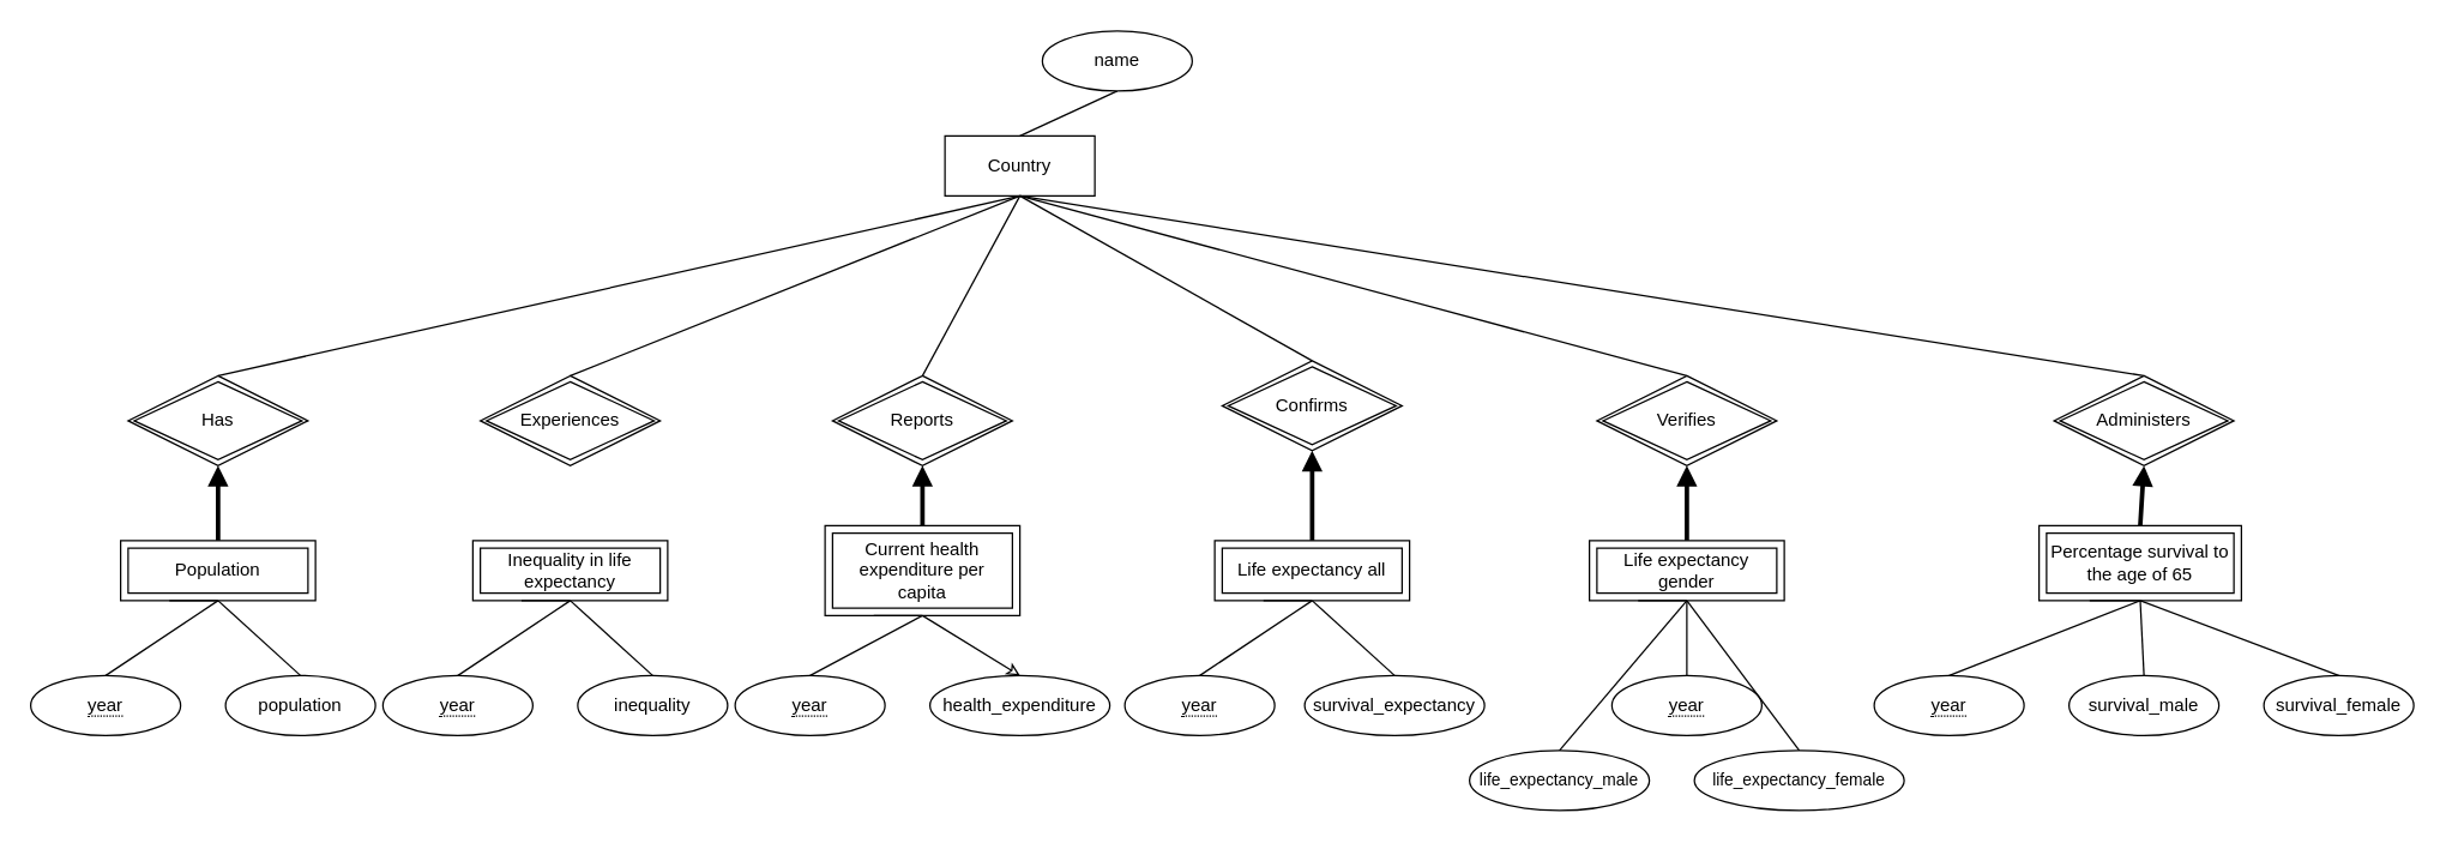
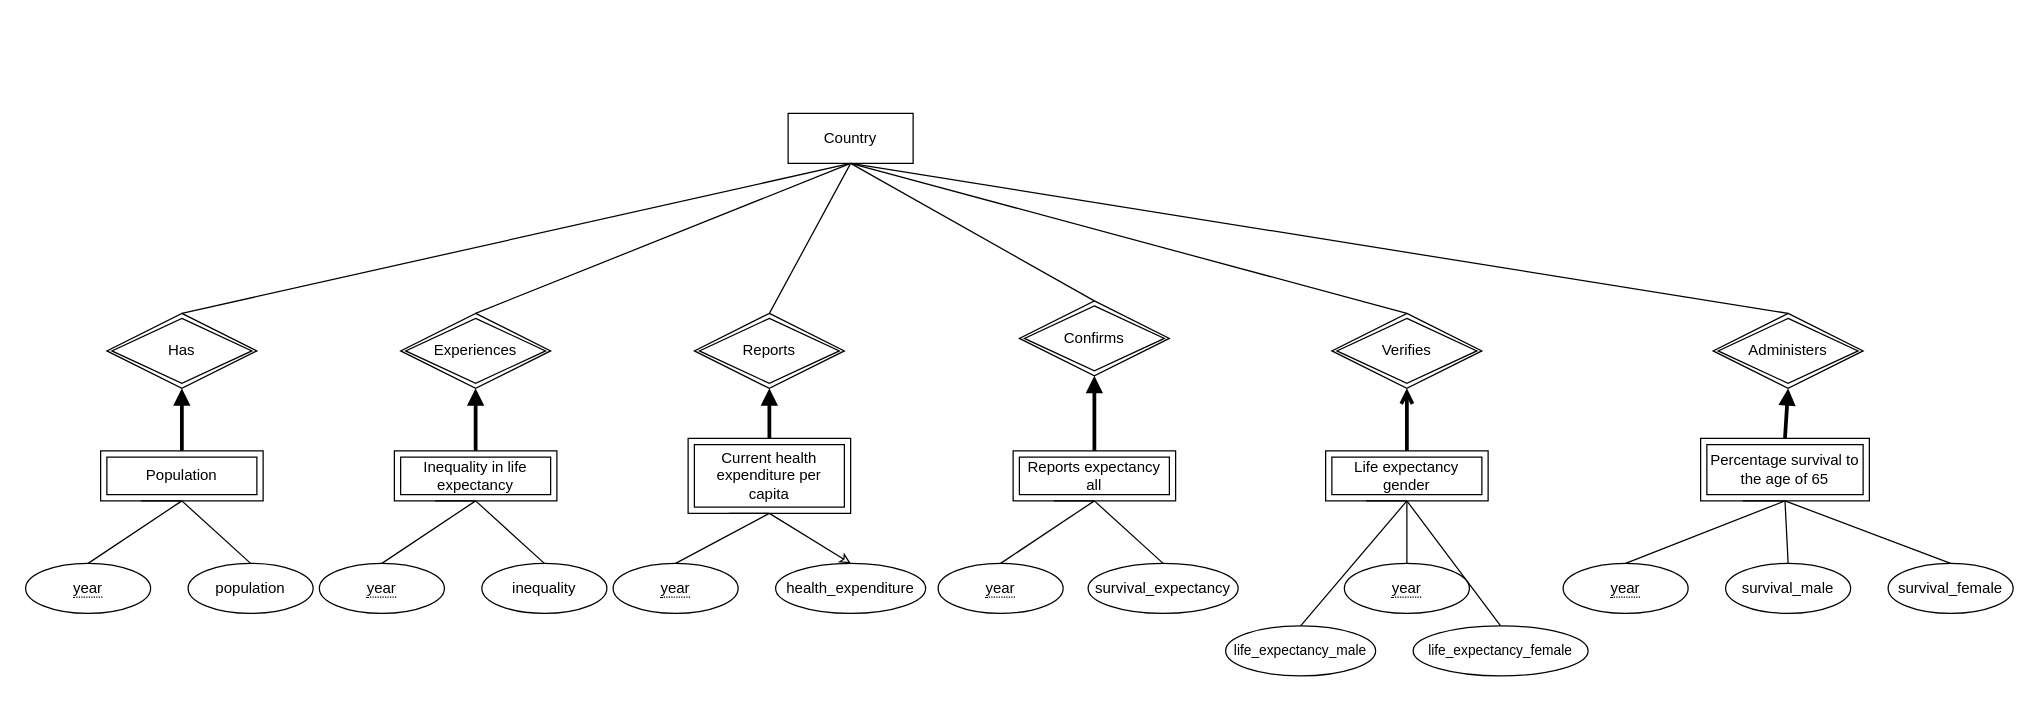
  <mxCell id="0" />
  <mxCell id="1" parent="0" />
- <mxCell id="2" style="rounded=0;orthogonalLoop=1;jettySize=auto;html=1;exitX=0.5;exitY=0;exitDx=0;exitDy=0;entryX=0.5;entryY=1;entryDx=0;entryDy=0;endArrow=none;endFill=0;" parent="1" source="3" target="4" edge="1"><mxGeometry relative="1" as="geometry" /></mxCell>
  <mxCell id="3" value="Country" style="whiteSpace=wrap;html=1;align=center;" parent="1" vertex="1"><mxGeometry x="630" y="90" width="100" height="40" as="geometry" /></mxCell>
- <mxCell id="4" value="name" style="ellipse;whiteSpace=wrap;html=1;align=center;" parent="1" vertex="1"><mxGeometry x="695" y="20" width="100" height="40" as="geometry" /></mxCell>
  <mxCell id="5" style="rounded=0;orthogonalLoop=1;jettySize=auto;html=1;entryX=0.5;entryY=0;entryDx=0;entryDy=0;endArrow=none;endFill=0;exitX=0.5;exitY=1;exitDx=0;exitDy=0;" parent="1" source="8" target="9" edge="1"><mxGeometry relative="1" as="geometry"><mxPoint x="140" y="400" as="sourcePoint" /></mxGeometry></mxCell>
  <mxCell id="6" style="rounded=0;orthogonalLoop=1;jettySize=auto;html=1;exitX=0.5;exitY=1;exitDx=0;exitDy=0;entryX=0.5;entryY=0;entryDx=0;entryDy=0;endArrow=none;endFill=0;" parent="1" source="8" target="10" edge="1"><mxGeometry relative="1" as="geometry" /></mxCell>
  <mxCell id="7" style="edgeStyle=none;rounded=0;orthogonalLoop=1;jettySize=auto;html=1;exitX=0.5;exitY=0;exitDx=0;exitDy=0;entryX=0.5;entryY=1;entryDx=0;entryDy=0;labelBackgroundColor=default;strokeColor=default;fontFamily=Helvetica;fontSize=11;fontColor=default;endArrow=block;endFill=1;fontStyle=0;strokeWidth=3;" parent="1" source="8" target="12" edge="1"><mxGeometry relative="1" as="geometry" /></mxCell>
  <mxCell id="8" value="Population" style="shape=ext;margin=3;double=1;whiteSpace=wrap;html=1;align=center;" parent="1" vertex="1"><mxGeometry x="80" y="360" width="130" height="40" as="geometry" /></mxCell>
  <mxCell id="9" value="&lt;span style=&quot;border-bottom: 1px dotted&quot;&gt;year&lt;br&gt;&lt;/span&gt;" style="ellipse;whiteSpace=wrap;html=1;align=center;" parent="1" vertex="1"><mxGeometry x="20" y="450" width="100" height="40" as="geometry" /></mxCell>
  <mxCell id="10" value="population" style="ellipse;whiteSpace=wrap;html=1;align=center;" parent="1" vertex="1"><mxGeometry x="150" y="450" width="100" height="40" as="geometry" /></mxCell>
  <mxCell id="11" style="edgeStyle=none;shape=connector;rounded=0;orthogonalLoop=1;jettySize=auto;html=1;exitX=0.5;exitY=0;exitDx=0;exitDy=0;entryX=0.5;entryY=1;entryDx=0;entryDy=0;labelBackgroundColor=default;strokeColor=default;fontFamily=Helvetica;fontSize=11;fontColor=default;endArrow=none;endFill=0;" parent="1" source="12" target="3" edge="1"><mxGeometry relative="1" as="geometry" /></mxCell>
  <mxCell id="12" value="Has" style="shape=rhombus;double=1;perimeter=rhombusPerimeter;whiteSpace=wrap;html=1;align=center;" parent="1" vertex="1"><mxGeometry x="85" y="250" width="120" height="60" as="geometry" /></mxCell>
  <mxCell id="13" style="edgeStyle=none;shape=connector;rounded=0;orthogonalLoop=1;jettySize=auto;html=1;exitX=0.25;exitY=1;exitDx=0;exitDy=0;entryX=0.5;entryY=1;entryDx=0;entryDy=0;labelBackgroundColor=default;strokeColor=default;fontFamily=Helvetica;fontSize=11;fontColor=default;endArrow=none;endFill=0;" parent="1" source="8" target="8" edge="1"><mxGeometry relative="1" as="geometry" /></mxCell>
  <mxCell id="14" style="rounded=0;orthogonalLoop=1;jettySize=auto;html=1;entryX=0.5;entryY=0;entryDx=0;entryDy=0;endArrow=none;endFill=0;exitX=0.5;exitY=1;exitDx=0;exitDy=0;" parent="1" source="17" target="18" edge="1"><mxGeometry relative="1" as="geometry"><mxPoint x="375" y="400" as="sourcePoint" /></mxGeometry></mxCell>
  <mxCell id="15" style="rounded=0;orthogonalLoop=1;jettySize=auto;html=1;exitX=0.5;exitY=1;exitDx=0;exitDy=0;entryX=0.5;entryY=0;entryDx=0;entryDy=0;endArrow=none;endFill=0;" parent="1" source="17" target="19" edge="1"><mxGeometry relative="1" as="geometry" /></mxCell>
+ <mxCell id="16" style="edgeStyle=none;rounded=0;orthogonalLoop=1;jettySize=auto;html=1;exitX=0.5;exitY=0;exitDx=0;exitDy=0;entryX=0.5;entryY=1;entryDx=0;entryDy=0;labelBackgroundColor=default;strokeColor=default;fontFamily=Helvetica;fontSize=11;fontColor=default;endArrow=block;endFill=1;fontStyle=0;strokeWidth=3;" parent="1" source="17" target="21" edge="1"><mxGeometry relative="1" as="geometry" /></mxCell>
  <mxCell id="17" value="Inequality in life expectancy" style="shape=ext;margin=3;double=1;whiteSpace=wrap;html=1;align=center;" parent="1" vertex="1"><mxGeometry x="315" y="360" width="130" height="40" as="geometry" /></mxCell>
  <mxCell id="18" value="&lt;span style=&quot;border-bottom: 1px dotted&quot;&gt;year&lt;br&gt;&lt;/span&gt;" style="ellipse;whiteSpace=wrap;html=1;align=center;" parent="1" vertex="1"><mxGeometry x="255" y="450" width="100" height="40" as="geometry" /></mxCell>
  <mxCell id="19" value="inequality" style="ellipse;whiteSpace=wrap;html=1;align=center;" parent="1" vertex="1"><mxGeometry x="385" y="450" width="100" height="40" as="geometry" /></mxCell>
  <mxCell id="20" style="edgeStyle=none;shape=connector;rounded=0;orthogonalLoop=1;jettySize=auto;html=1;exitX=0.5;exitY=0;exitDx=0;exitDy=0;entryX=0.5;entryY=1;entryDx=0;entryDy=0;labelBackgroundColor=default;strokeColor=default;fontFamily=Helvetica;fontSize=11;fontColor=default;endArrow=none;endFill=0;" parent="1" source="21" target="3" edge="1"><mxGeometry relative="1" as="geometry" /></mxCell>
  <mxCell id="21" value="Experiences" style="shape=rhombus;double=1;perimeter=rhombusPerimeter;whiteSpace=wrap;html=1;align=center;" parent="1" vertex="1"><mxGeometry x="320" y="250" width="120" height="60" as="geometry" /></mxCell>
  <mxCell id="22" style="edgeStyle=none;shape=connector;rounded=0;orthogonalLoop=1;jettySize=auto;html=1;exitX=0.25;exitY=1;exitDx=0;exitDy=0;entryX=0.5;entryY=1;entryDx=0;entryDy=0;labelBackgroundColor=default;strokeColor=default;fontFamily=Helvetica;fontSize=11;fontColor=default;endArrow=none;endFill=0;" parent="1" source="17" target="17" edge="1"><mxGeometry relative="1" as="geometry" /></mxCell>
  <mxCell id="23" style="rounded=0;orthogonalLoop=1;jettySize=auto;html=1;entryX=0.5;entryY=0;entryDx=0;entryDy=0;endArrow=none;endFill=0;exitX=0.5;exitY=1;exitDx=0;exitDy=0;" parent="1" source="26" target="27" edge="1"><mxGeometry relative="1" as="geometry"><mxPoint x="610" y="400" as="sourcePoint" /></mxGeometry></mxCell>
  <mxCell id="24" style="rounded=0;orthogonalLoop=1;jettySize=auto;html=1;exitX=0.5;exitY=1;exitDx=0;exitDy=0;entryX=0.5;entryY=0;entryDx=0;entryDy=0;endArrow=classic;endFill=0;" parent="1" source="26" target="28" edge="1"><mxGeometry relative="1" as="geometry" /></mxCell>
  <mxCell id="25" style="edgeStyle=none;rounded=0;orthogonalLoop=1;jettySize=auto;html=1;exitX=0.5;exitY=0;exitDx=0;exitDy=0;entryX=0.5;entryY=1;entryDx=0;entryDy=0;labelBackgroundColor=default;strokeColor=default;fontFamily=Helvetica;fontSize=11;fontColor=default;endArrow=block;endFill=1;fontStyle=0;strokeWidth=3;" parent="1" source="26" target="30" edge="1"><mxGeometry relative="1" as="geometry" /></mxCell>
  <mxCell id="26" value="Current health expenditure per capita" style="shape=ext;margin=3;double=1;whiteSpace=wrap;html=1;align=center;" parent="1" vertex="1"><mxGeometry x="550" y="350" width="130" height="60" as="geometry" /></mxCell>
  <mxCell id="27" value="&lt;span style=&quot;border-bottom: 1px dotted&quot;&gt;year&lt;br&gt;&lt;/span&gt;" style="ellipse;whiteSpace=wrap;html=1;align=center;" parent="1" vertex="1"><mxGeometry x="490" y="450" width="100" height="40" as="geometry" /></mxCell>
  <mxCell id="28" value="health_expenditure" style="ellipse;whiteSpace=wrap;html=1;align=center;" parent="1" vertex="1"><mxGeometry x="620" y="450" width="120" height="40" as="geometry" /></mxCell>
  <mxCell id="29" style="edgeStyle=none;shape=connector;rounded=0;orthogonalLoop=1;jettySize=auto;html=1;exitX=0.5;exitY=0;exitDx=0;exitDy=0;entryX=0.5;entryY=1;entryDx=0;entryDy=0;labelBackgroundColor=default;strokeColor=default;fontFamily=Helvetica;fontSize=11;fontColor=default;endArrow=none;endFill=0;" parent="1" source="30" target="3" edge="1"><mxGeometry relative="1" as="geometry" /></mxCell>
  <mxCell id="30" value="Reports" style="shape=rhombus;double=1;perimeter=rhombusPerimeter;whiteSpace=wrap;html=1;align=center;" parent="1" vertex="1"><mxGeometry x="555" y="250" width="120" height="60" as="geometry" /></mxCell>
  <mxCell id="31" style="edgeStyle=none;shape=connector;rounded=0;orthogonalLoop=1;jettySize=auto;html=1;exitX=0.25;exitY=1;exitDx=0;exitDy=0;entryX=0.5;entryY=1;entryDx=0;entryDy=0;labelBackgroundColor=default;strokeColor=default;fontFamily=Helvetica;fontSize=11;fontColor=default;endArrow=none;endFill=0;" parent="1" source="26" target="26" edge="1"><mxGeometry relative="1" as="geometry" /></mxCell>
  <mxCell id="32" style="rounded=0;orthogonalLoop=1;jettySize=auto;html=1;entryX=0.5;entryY=0;entryDx=0;entryDy=0;endArrow=none;endFill=0;exitX=0.5;exitY=1;exitDx=0;exitDy=0;" parent="1" source="35" target="36" edge="1"><mxGeometry relative="1" as="geometry"><mxPoint x="870" y="400" as="sourcePoint" /></mxGeometry></mxCell>
  <mxCell id="33" style="rounded=0;orthogonalLoop=1;jettySize=auto;html=1;exitX=0.5;exitY=1;exitDx=0;exitDy=0;entryX=0.5;entryY=0;entryDx=0;entryDy=0;endArrow=none;endFill=0;" parent="1" source="35" target="37" edge="1"><mxGeometry relative="1" as="geometry" /></mxCell>
  <mxCell id="34" style="edgeStyle=none;rounded=0;orthogonalLoop=1;jettySize=auto;html=1;exitX=0.5;exitY=0;exitDx=0;exitDy=0;entryX=0.5;entryY=1;entryDx=0;entryDy=0;labelBackgroundColor=default;strokeColor=default;fontFamily=Helvetica;fontSize=11;fontColor=default;endArrow=block;endFill=1;fontStyle=0;strokeWidth=3;" parent="1" source="35" target="39" edge="1"><mxGeometry relative="1" as="geometry" /></mxCell>
- <mxCell id="35" value="Life expectancy all" style="shape=ext;margin=3;double=1;whiteSpace=wrap;html=1;align=center;" parent="1" vertex="1"><mxGeometry x="810" y="360" width="130" height="40" as="geometry" /></mxCell>
+ <mxCell id="35" value="Reports expectancy all" style="shape=ext;margin=3;double=1;whiteSpace=wrap;html=1;align=center;" parent="1" vertex="1"><mxGeometry x="810" y="360" width="130" height="40" as="geometry" /></mxCell>
  <mxCell id="36" value="&lt;span style=&quot;border-bottom: 1px dotted&quot;&gt;year&lt;br&gt;&lt;/span&gt;" style="ellipse;whiteSpace=wrap;html=1;align=center;" parent="1" vertex="1"><mxGeometry x="750" y="450" width="100" height="40" as="geometry" /></mxCell>
  <mxCell id="37" value="survival_expectancy" style="ellipse;whiteSpace=wrap;html=1;align=center;" parent="1" vertex="1"><mxGeometry x="870" y="450" width="120" height="40" as="geometry" /></mxCell>
  <mxCell id="38" style="edgeStyle=none;shape=connector;rounded=0;orthogonalLoop=1;jettySize=auto;html=1;exitX=0.5;exitY=0;exitDx=0;exitDy=0;labelBackgroundColor=default;strokeColor=default;fontFamily=Helvetica;fontSize=11;fontColor=default;endArrow=none;endFill=0;" parent="1" source="39" edge="1"><mxGeometry relative="1" as="geometry"><mxPoint x="680" y="130" as="targetPoint" /></mxGeometry></mxCell>
  <mxCell id="39" value="Confirms" style="shape=rhombus;double=1;perimeter=rhombusPerimeter;whiteSpace=wrap;html=1;align=center;" parent="1" vertex="1"><mxGeometry x="815" y="240" width="120" height="60" as="geometry" /></mxCell>
  <mxCell id="40" style="edgeStyle=none;shape=connector;rounded=0;orthogonalLoop=1;jettySize=auto;html=1;exitX=0.25;exitY=1;exitDx=0;exitDy=0;entryX=0.5;entryY=1;entryDx=0;entryDy=0;labelBackgroundColor=default;strokeColor=default;fontFamily=Helvetica;fontSize=11;fontColor=default;endArrow=none;endFill=0;" parent="1" source="35" target="35" edge="1"><mxGeometry relative="1" as="geometry" /></mxCell>
  <mxCell id="41" style="rounded=0;orthogonalLoop=1;jettySize=auto;html=1;exitX=0.5;exitY=0;exitDx=0;exitDy=0;entryX=0.5;entryY=1;entryDx=0;entryDy=0;endArrow=none;endFill=0;" edge="1" parent="1" source="42" target="58"><mxGeometry relative="1" as="geometry" /></mxCell>
  <mxCell id="42" value="life_expectancy_male" style="ellipse;whiteSpace=wrap;html=1;align=center;fontFamily=Helvetica;fontSize=11;fontColor=default;" parent="1" vertex="1"><mxGeometry x="980" y="500" width="120" height="40" as="geometry" /></mxCell>
  <mxCell id="43" style="rounded=0;orthogonalLoop=1;jettySize=auto;html=1;exitX=0.5;exitY=0;exitDx=0;exitDy=0;entryX=0.5;entryY=1;entryDx=0;entryDy=0;endArrow=none;endFill=0;" edge="1" parent="1" source="44" target="58"><mxGeometry relative="1" as="geometry" /></mxCell>
  <mxCell id="44" value="life_expectancy_female" style="ellipse;whiteSpace=wrap;html=1;align=center;fontFamily=Helvetica;fontSize=11;fontColor=default;" parent="1" vertex="1"><mxGeometry x="1130" y="500" width="140" height="40" as="geometry" /></mxCell>
  <mxCell id="45" style="rounded=0;orthogonalLoop=1;jettySize=auto;html=1;entryX=0.5;entryY=0;entryDx=0;entryDy=0;endArrow=none;endFill=0;exitX=0.5;exitY=1;exitDx=0;exitDy=0;" parent="1" source="48" target="49" edge="1"><mxGeometry relative="1" as="geometry"><mxPoint x="1370" y="400" as="sourcePoint" /></mxGeometry></mxCell>
  <mxCell id="46" style="rounded=0;orthogonalLoop=1;jettySize=auto;html=1;exitX=0.5;exitY=1;exitDx=0;exitDy=0;entryX=0.5;entryY=0;entryDx=0;entryDy=0;endArrow=none;endFill=0;" parent="1" source="48" target="50" edge="1"><mxGeometry relative="1" as="geometry" /></mxCell>
  <mxCell id="47" style="edgeStyle=none;rounded=0;orthogonalLoop=1;jettySize=auto;html=1;exitX=0.5;exitY=0;exitDx=0;exitDy=0;entryX=0.5;entryY=1;entryDx=0;entryDy=0;labelBackgroundColor=default;strokeColor=default;fontFamily=Helvetica;fontSize=11;fontColor=default;endArrow=block;endFill=1;fontStyle=0;strokeWidth=3;" parent="1" source="48" target="52" edge="1"><mxGeometry relative="1" as="geometry" /></mxCell>
  <mxCell id="48" value="Percentage survival to the age of 65" style="shape=ext;margin=3;double=1;whiteSpace=wrap;html=1;align=center;" parent="1" vertex="1"><mxGeometry x="1360" y="350" width="135" height="50" as="geometry" /></mxCell>
  <mxCell id="49" value="&lt;span style=&quot;border-bottom: 1px dotted&quot;&gt;year&lt;br&gt;&lt;/span&gt;" style="ellipse;whiteSpace=wrap;html=1;align=center;" parent="1" vertex="1"><mxGeometry x="1250" y="450" width="100" height="40" as="geometry" /></mxCell>
  <mxCell id="50" value="survival_male" style="ellipse;whiteSpace=wrap;html=1;align=center;" parent="1" vertex="1"><mxGeometry x="1380" y="450" width="100" height="40" as="geometry" /></mxCell>
  <mxCell id="51" style="edgeStyle=none;shape=connector;rounded=0;orthogonalLoop=1;jettySize=auto;html=1;exitX=0.5;exitY=0;exitDx=0;exitDy=0;entryX=0.5;entryY=1;entryDx=0;entryDy=0;labelBackgroundColor=default;strokeColor=default;fontFamily=Helvetica;fontSize=11;fontColor=default;endArrow=none;endFill=0;" parent="1" source="52" target="3" edge="1"><mxGeometry relative="1" as="geometry" /></mxCell>
  <mxCell id="52" value="Administers" style="shape=rhombus;double=1;perimeter=rhombusPerimeter;whiteSpace=wrap;html=1;align=center;" parent="1" vertex="1"><mxGeometry x="1370" y="250" width="120" height="60" as="geometry" /></mxCell>
  <mxCell id="53" style="edgeStyle=none;shape=connector;rounded=0;orthogonalLoop=1;jettySize=auto;html=1;exitX=0.25;exitY=1;exitDx=0;exitDy=0;entryX=0.5;entryY=1;entryDx=0;entryDy=0;labelBackgroundColor=default;strokeColor=default;fontFamily=Helvetica;fontSize=11;fontColor=default;endArrow=none;endFill=0;" parent="1" source="48" target="48" edge="1"><mxGeometry relative="1" as="geometry" /></mxCell>
  <mxCell id="54" style="edgeStyle=none;shape=connector;rounded=0;orthogonalLoop=1;jettySize=auto;html=1;exitX=0.5;exitY=0;exitDx=0;exitDy=0;labelBackgroundColor=default;strokeColor=default;fontFamily=Helvetica;fontSize=11;fontColor=default;endArrow=none;endFill=0;entryX=0.5;entryY=1;entryDx=0;entryDy=0;" parent="1" source="55" target="48" edge="1"><mxGeometry relative="1" as="geometry"><mxPoint x="1430" y="400" as="targetPoint" /></mxGeometry></mxCell>
  <mxCell id="55" value="survival_female" style="ellipse;whiteSpace=wrap;html=1;align=center;" parent="1" vertex="1"><mxGeometry x="1510" y="450" width="100" height="40" as="geometry" /></mxCell>
  <mxCell id="56" style="rounded=0;orthogonalLoop=1;jettySize=auto;html=1;entryX=0.5;entryY=0;entryDx=0;entryDy=0;endArrow=none;endFill=0;exitX=0.5;exitY=1;exitDx=0;exitDy=0;" edge="1" parent="1" source="58" target="59"><mxGeometry relative="1" as="geometry"><mxPoint x="1120" y="400" as="sourcePoint" /></mxGeometry></mxCell>
- <mxCell id="57" style="edgeStyle=none;rounded=0;orthogonalLoop=1;jettySize=auto;html=1;exitX=0.5;exitY=0;exitDx=0;exitDy=0;entryX=0.5;entryY=1;entryDx=0;entryDy=0;labelBackgroundColor=default;strokeColor=default;fontFamily=Helvetica;fontSize=11;fontColor=default;endArrow=block;endFill=1;fontStyle=0;strokeWidth=3;" edge="1" parent="1" source="58" target="61"><mxGeometry relative="1" as="geometry" /></mxCell>
+ <mxCell id="57" style="edgeStyle=none;rounded=0;orthogonalLoop=1;jettySize=auto;html=1;exitX=0.5;exitY=0;exitDx=0;exitDy=0;entryX=0.5;entryY=1;entryDx=0;entryDy=0;labelBackgroundColor=default;strokeColor=default;fontFamily=Helvetica;fontSize=11;fontColor=default;endArrow=open;endFill=1;fontStyle=0;strokeWidth=3;" edge="1" parent="1" source="58" target="61"><mxGeometry relative="1" as="geometry" /></mxCell>
  <mxCell id="58" value="Life expectancy gender" style="shape=ext;margin=3;double=1;whiteSpace=wrap;html=1;align=center;" vertex="1" parent="1"><mxGeometry x="1060" y="360" width="130" height="40" as="geometry" /></mxCell>
  <mxCell id="59" value="&lt;span style=&quot;border-bottom: 1px dotted&quot;&gt;year&lt;br&gt;&lt;/span&gt;" style="ellipse;whiteSpace=wrap;html=1;align=center;" vertex="1" parent="1"><mxGeometry x="1075" y="450" width="100" height="40" as="geometry" /></mxCell>
  <mxCell id="60" style="rounded=0;orthogonalLoop=1;jettySize=auto;html=1;exitX=0.5;exitY=0;exitDx=0;exitDy=0;entryX=0.5;entryY=1;entryDx=0;entryDy=0;endArrow=none;endFill=0;" edge="1" parent="1" source="61" target="3"><mxGeometry relative="1" as="geometry" /></mxCell>
  <mxCell id="61" value="Verifies" style="shape=rhombus;double=1;perimeter=rhombusPerimeter;whiteSpace=wrap;html=1;align=center;" vertex="1" parent="1"><mxGeometry x="1065" y="250" width="120" height="60" as="geometry" /></mxCell>
  <mxCell id="62" style="edgeStyle=none;shape=connector;rounded=0;orthogonalLoop=1;jettySize=auto;html=1;exitX=0.25;exitY=1;exitDx=0;exitDy=0;entryX=0.5;entryY=1;entryDx=0;entryDy=0;labelBackgroundColor=default;strokeColor=default;fontFamily=Helvetica;fontSize=11;fontColor=default;endArrow=none;endFill=0;" edge="1" parent="1" source="58" target="58"><mxGeometry relative="1" as="geometry" /></mxCell>
